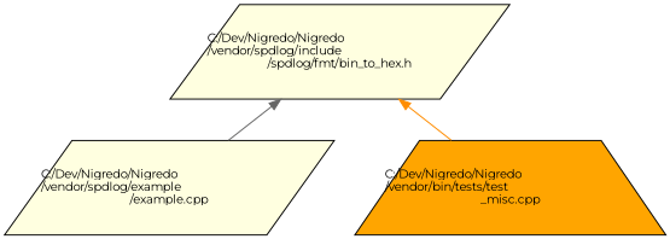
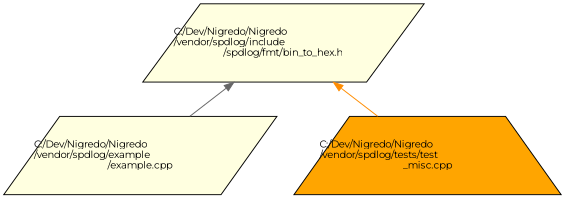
  digraph {
    fontname=Montserrat
    node [color=black fillcolor=lightyellow fontname=Montserrat fontsize=10 shape=parallelogram style=filled]
    edge [dir=back fontname=Montserrat fontsize=10 labelfontname=Helvetica labelfontsize=10 style=solid]
    n1 [fontcolor=black height=0.2 label="C:/Dev/Nigredo/Nigredo\l/vendor/spdlog/include\l/spdlog/fmt/bin_to_hex.h" width=0.4]
    n2 [height=0.2 label="C:/Dev/Nigredo/Nigredo\l/vendor/spdlog/example\l/example.cpp" width=0.4]
-   n3 [fillcolor=orange height=0.2 label="C:/Dev/Nigredo/Nigredo\l/vendor/bin/tests/test\l_misc.cpp" shape=trapezium width=0.4]
+   n3 [fillcolor=orange height=0.2 label="C:/Dev/Nigredo/Nigredo\l/vendor/spdlog/tests/test\l_misc.cpp" shape=trapezium width=0.4]
    n1 -> n2 [color=gray40]
    n1 -> n3 [color=darkorange]
  }
